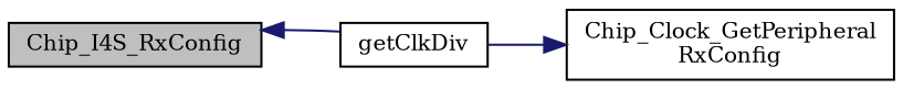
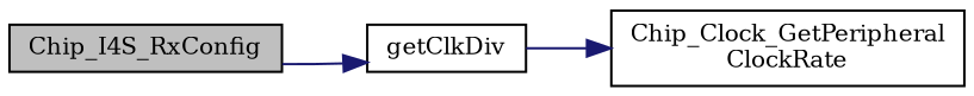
  digraph {
    fontname="DejaVu Serif"
    rankdir=LR
    node [color=black fillcolor=white fontname="DejaVu Serif" fontsize=10 shape=record style=filled]
    edge [color=midnightblue fontname="DejaVu Serif" fontsize=10 labelfontname=FreeSans labelfontsize=10 style=solid]
    n1 [fillcolor=grey75 fontcolor=black height=0.2 label=Chip_I4S_RxConfig width=0.4]
    n2 [height=0.2 label=getClkDiv width=0.4]
-   n3 [height=0.2 label="Chip_Clock_GetPeripheral\lRxConfig" width=0.4]
-   n2 -> n1
+   n3 [height=0.2 label="Chip_Clock_GetPeripheral\lClockRate" width=0.4]
+   n1 -> n2
    n2 -> n3
  }
